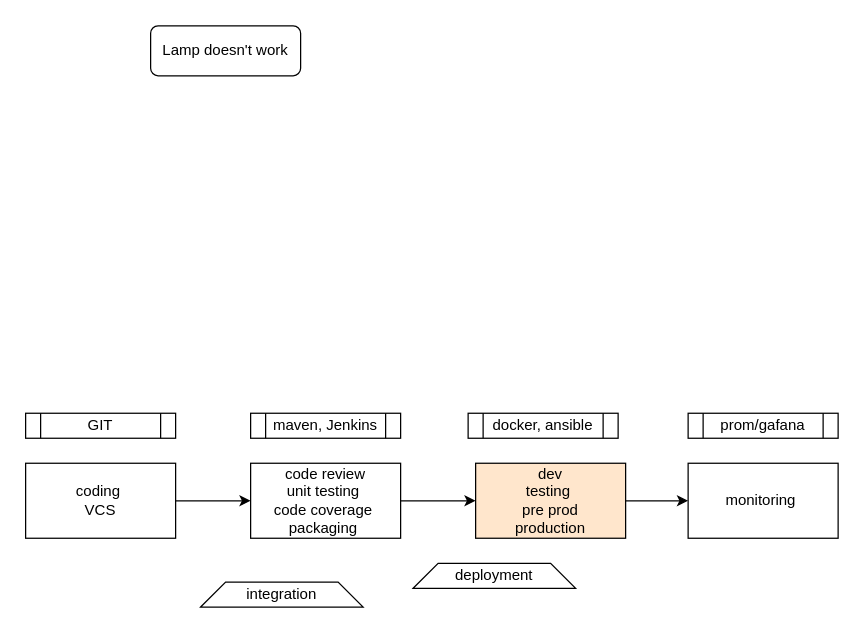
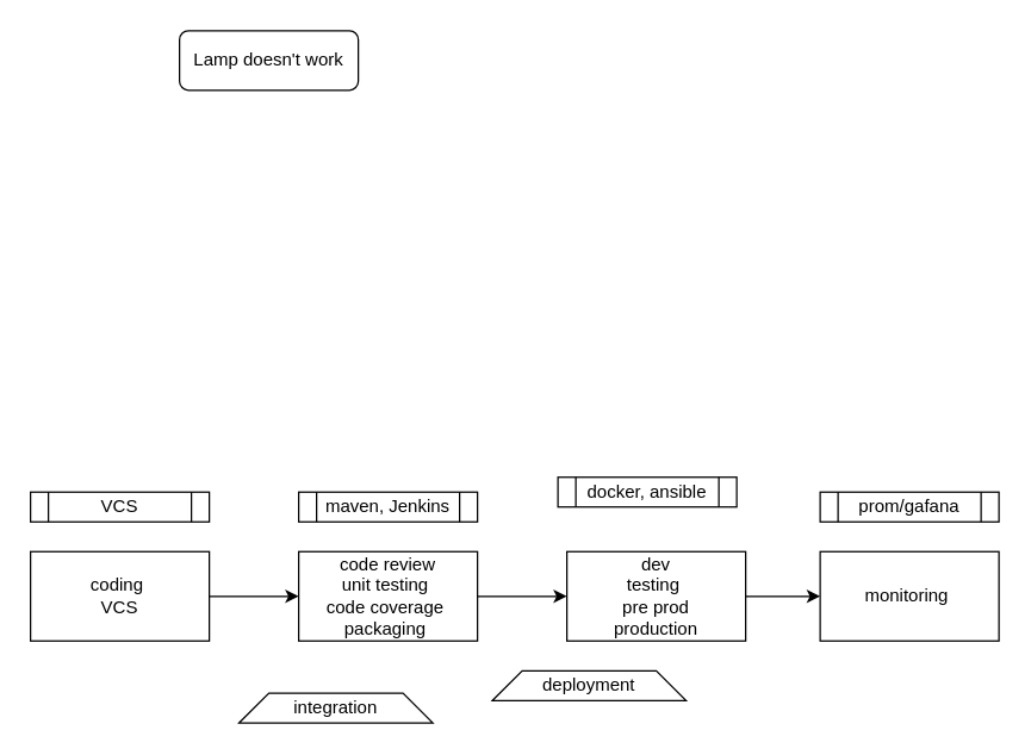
  <mxCell id="0" />
  <mxCell id="1" parent="0" />
  <mxCell id="2" value="Lamp doesn't work" style="rounded=1;whiteSpace=wrap;html=1;fontSize=12;glass=0;strokeWidth=1;shadow=0;" parent="1" vertex="1"><mxGeometry x="120" y="20" width="120" height="40" as="geometry" /></mxCell>
  <mxCell id="3" style="edgeStyle=orthogonalEdgeStyle;rounded=0;orthogonalLoop=1;jettySize=auto;html=1;exitX=1;exitY=0.5;exitDx=0;exitDy=0;entryX=0;entryY=0.5;entryDx=0;entryDy=0;" edge="1" parent="1" source="4" target="6"><mxGeometry relative="1" as="geometry" /></mxCell>
  <mxCell id="4" value="coding&amp;nbsp;&lt;br&gt;VCS" style="rounded=0;whiteSpace=wrap;html=1;" vertex="1" parent="1"><mxGeometry x="20" y="370" width="120" height="60" as="geometry" /></mxCell>
  <mxCell id="5" style="edgeStyle=orthogonalEdgeStyle;rounded=0;orthogonalLoop=1;jettySize=auto;html=1;exitX=1;exitY=0.5;exitDx=0;exitDy=0;entryX=0;entryY=0.5;entryDx=0;entryDy=0;" edge="1" parent="1" source="6" target="8"><mxGeometry relative="1" as="geometry" /></mxCell>
  <mxCell id="6" value="code review&lt;br&gt;unit testing&amp;nbsp;&lt;br&gt;code coverage&amp;nbsp;&lt;br&gt;packaging&amp;nbsp;" style="rounded=0;whiteSpace=wrap;html=1;" vertex="1" parent="1"><mxGeometry x="200" y="370" width="120" height="60" as="geometry" /></mxCell>
  <mxCell id="7" style="edgeStyle=orthogonalEdgeStyle;rounded=0;orthogonalLoop=1;jettySize=auto;html=1;exitX=1;exitY=0.5;exitDx=0;exitDy=0;entryX=0;entryY=0.5;entryDx=0;entryDy=0;" edge="1" parent="1" source="8" target="9"><mxGeometry relative="1" as="geometry" /></mxCell>
- <mxCell id="8" value="dev&lt;br&gt;testing&amp;nbsp;&lt;br&gt;pre prod&lt;br&gt;production" style="rounded=0;whiteSpace=wrap;html=1;fillColor=#ffe6cc;" vertex="1" parent="1"><mxGeometry x="380" y="370" width="120" height="60" as="geometry" /></mxCell>
+ <mxCell id="8" value="dev&lt;br&gt;testing&amp;nbsp;&lt;br&gt;pre prod&lt;br&gt;production" style="rounded=0;whiteSpace=wrap;html=1;" vertex="1" parent="1"><mxGeometry x="380" y="370" width="120" height="60" as="geometry" /></mxCell>
  <mxCell id="9" value="monitoring&amp;nbsp;" style="rounded=0;whiteSpace=wrap;html=1;" vertex="1" parent="1"><mxGeometry x="550" y="370" width="120" height="60" as="geometry" /></mxCell>
- <mxCell id="10" value="GIT" style="shape=process;whiteSpace=wrap;html=1;backgroundOutline=1;" vertex="1" parent="1"><mxGeometry x="20" y="330" width="120" height="20" as="geometry" /></mxCell>
+ <mxCell id="10" value="VCS" style="shape=process;whiteSpace=wrap;html=1;backgroundOutline=1;" vertex="1" parent="1"><mxGeometry x="20" y="330" width="120" height="20" as="geometry" /></mxCell>
  <mxCell id="11" value="maven, Jenkins" style="shape=process;whiteSpace=wrap;html=1;backgroundOutline=1;" vertex="1" parent="1"><mxGeometry x="200" y="330" width="120" height="20" as="geometry" /></mxCell>
- <mxCell id="12" value="docker, ansible" style="shape=process;whiteSpace=wrap;html=1;backgroundOutline=1;" vertex="1" parent="1"><mxGeometry x="374" y="330" width="120" height="20" as="geometry" /></mxCell>
+ <mxCell id="12" value="docker, ansible" style="shape=process;whiteSpace=wrap;html=1;backgroundOutline=1;" vertex="1" parent="1"><mxGeometry x="374" y="320" width="120" height="20" as="geometry" /></mxCell>
  <mxCell id="13" value="prom/gafana" style="shape=process;whiteSpace=wrap;html=1;backgroundOutline=1;" vertex="1" parent="1"><mxGeometry x="550" y="330" width="120" height="20" as="geometry" /></mxCell>
  <mxCell id="14" value="integration" style="shape=trapezoid;perimeter=trapezoidPerimeter;whiteSpace=wrap;html=1;fixedSize=1;" vertex="1" parent="1"><mxGeometry x="160" y="465" width="130" height="20" as="geometry" /></mxCell>
  <mxCell id="15" value="deployment" style="shape=trapezoid;perimeter=trapezoidPerimeter;whiteSpace=wrap;html=1;fixedSize=1;" vertex="1" parent="1"><mxGeometry x="330" y="450" width="130" height="20" as="geometry" /></mxCell>
